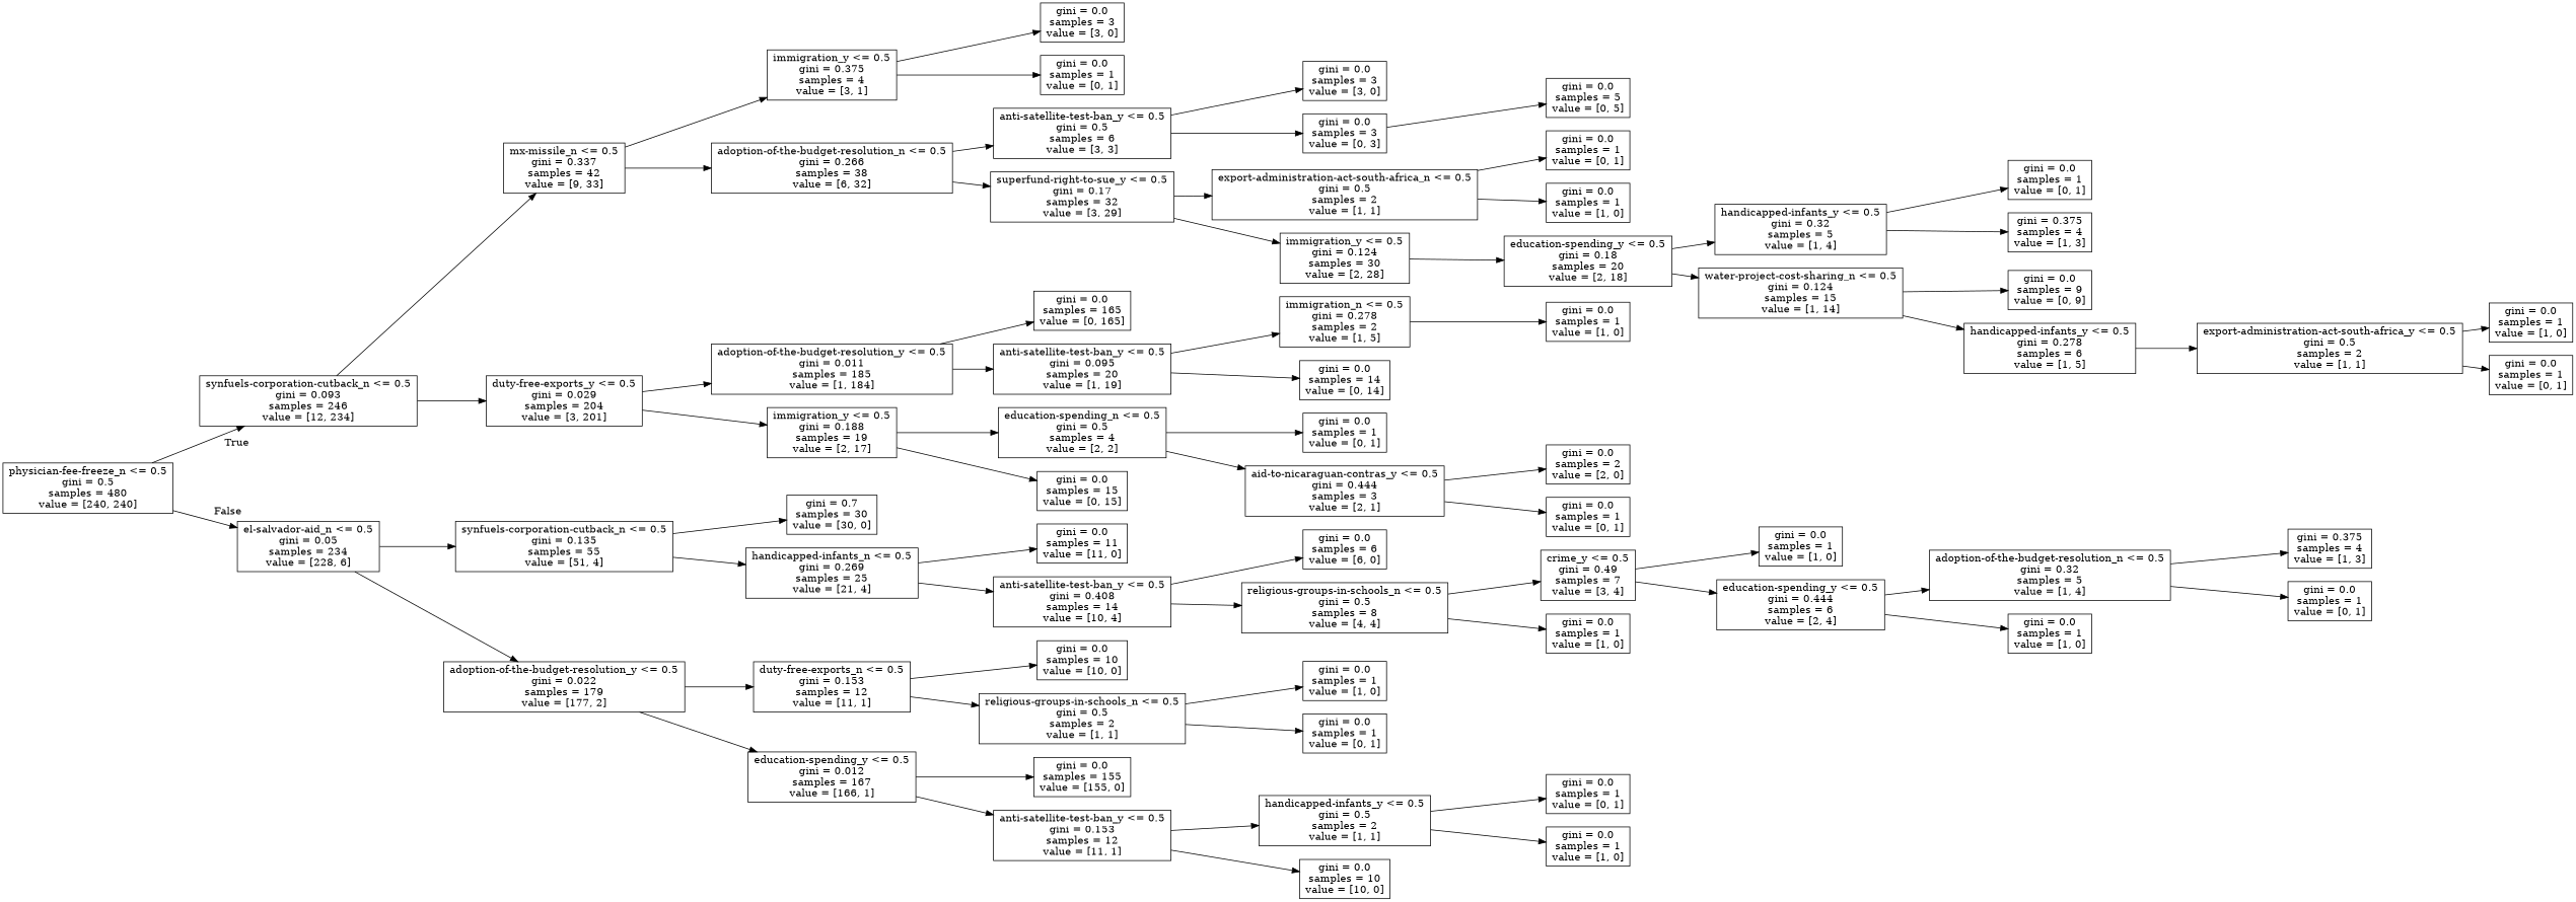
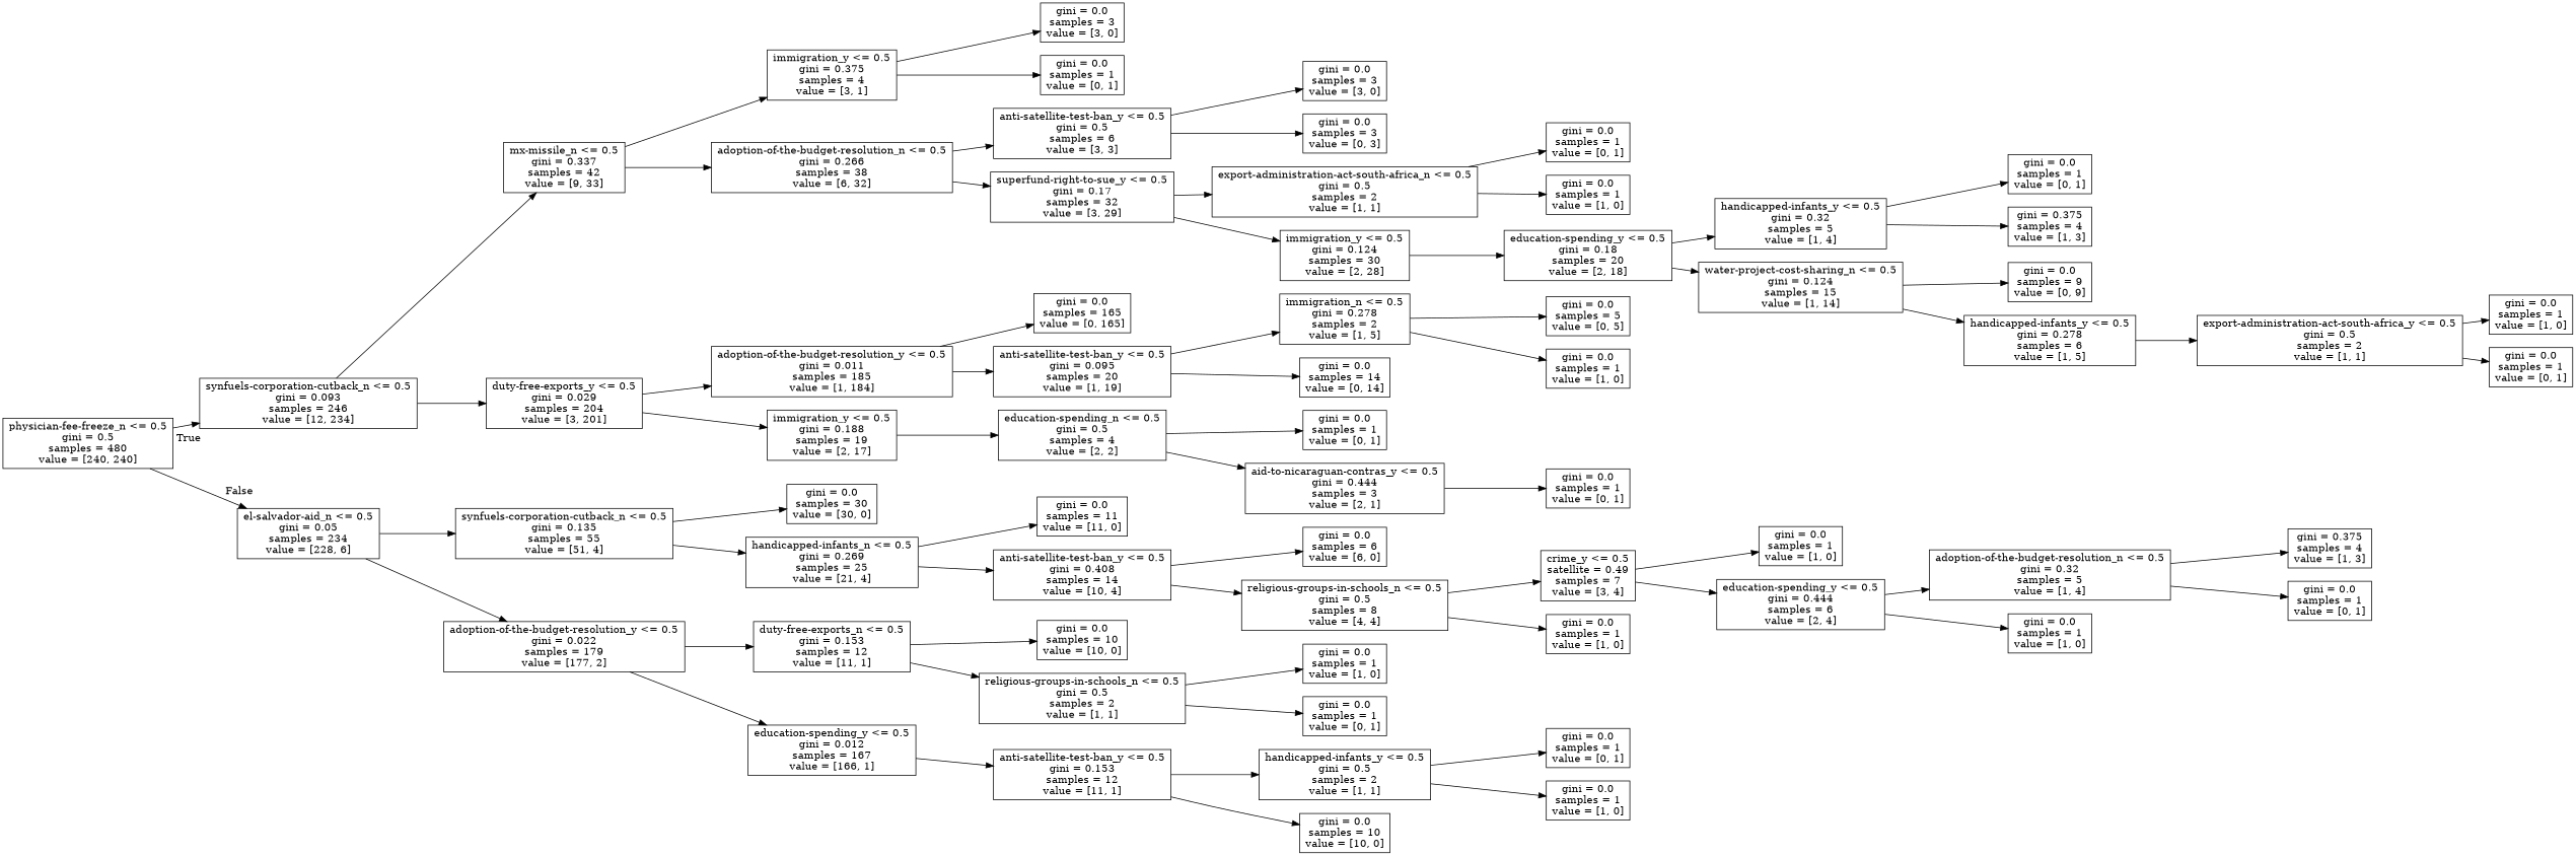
  digraph {
    rankdir=LR
    node [shape=box]
    n1 [label="physician-fee-freeze_n <= 0.5\ngini = 0.5\nsamples = 480\nvalue = [240, 240]"]
    n2 [label="synfuels-corporation-cutback_n <= 0.5\ngini = 0.093\nsamples = 246\nvalue = [12, 234]"]
    n3 [label="el-salvador-aid_n <= 0.5\ngini = 0.05\nsamples = 234\nvalue = [228, 6]"]
    n4 [label="mx-missile_n <= 0.5\ngini = 0.337\nsamples = 42\nvalue = [9, 33]"]
    n5 [label="duty-free-exports_y <= 0.5\ngini = 0.029\nsamples = 204\nvalue = [3, 201]"]
    n6 [label="synfuels-corporation-cutback_n <= 0.5\ngini = 0.135\nsamples = 55\nvalue = [51, 4]"]
    n7 [label="adoption-of-the-budget-resolution_y <= 0.5\ngini = 0.022\nsamples = 179\nvalue = [177, 2]"]
    n8 [label="immigration_y <= 0.5\ngini = 0.375\nsamples = 4\nvalue = [3, 1]"]
    n9 [label="adoption-of-the-budget-resolution_n <= 0.5\ngini = 0.266\nsamples = 38\nvalue = [6, 32]"]
    n10 [label="adoption-of-the-budget-resolution_y <= 0.5\ngini = 0.011\nsamples = 185\nvalue = [1, 184]"]
    n11 [label="immigration_y <= 0.5\ngini = 0.188\nsamples = 19\nvalue = [2, 17]"]
    n12 [label="gini = 0.0\nsamples = 3\nvalue = [3, 0]"]
    n13 [label="gini = 0.0\nsamples = 1\nvalue = [0, 1]"]
    n14 [label="anti-satellite-test-ban_y <= 0.5\ngini = 0.5\nsamples = 6\nvalue = [3, 3]"]
    n15 [label="superfund-right-to-sue_y <= 0.5\ngini = 0.17\nsamples = 32\nvalue = [3, 29]"]
    n16 [label="gini = 0.0\nsamples = 3\nvalue = [3, 0]"]
    n17 [label="gini = 0.0\nsamples = 3\nvalue = [0, 3]"]
    n18 [label="export-administration-act-south-africa_n <= 0.5\ngini = 0.5\nsamples = 2\nvalue = [1, 1]"]
    n19 [label="immigration_y <= 0.5\ngini = 0.124\nsamples = 30\nvalue = [2, 28]"]
    n20 [label="gini = 0.0\nsamples = 1\nvalue = [0, 1]"]
    n21 [label="gini = 0.0\nsamples = 1\nvalue = [1, 0]"]
    n22 [label="education-spending_y <= 0.5\ngini = 0.18\nsamples = 20\nvalue = [2, 18]"]
    n23 [label="handicapped-infants_y <= 0.5\ngini = 0.32\nsamples = 5\nvalue = [1, 4]"]
    n24 [label="water-project-cost-sharing_n <= 0.5\ngini = 0.124\nsamples = 15\nvalue = [1, 14]"]
    n25 [label="gini = 0.0\nsamples = 1\nvalue = [0, 1]"]
    n26 [label="gini = 0.375\nsamples = 4\nvalue = [1, 3]"]
    n27 [label="gini = 0.0\nsamples = 9\nvalue = [0, 9]"]
    n28 [label="handicapped-infants_y <= 0.5\ngini = 0.278\nsamples = 6\nvalue = [1, 5]"]
    n29 [label="export-administration-act-south-africa_y <= 0.5\ngini = 0.5\nsamples = 2\nvalue = [1, 1]"]
    n30 [label="gini = 0.0\nsamples = 1\nvalue = [1, 0]"]
    n31 [label="gini = 0.0\nsamples = 1\nvalue = [0, 1]"]
    n32 [label="gini = 0.0\nsamples = 165\nvalue = [0, 165]"]
    n33 [label="anti-satellite-test-ban_y <= 0.5\ngini = 0.095\nsamples = 20\nvalue = [1, 19]"]
    n34 [label="education-spending_n <= 0.5\ngini = 0.5\nsamples = 4\nvalue = [2, 2]"]
-   n35 [label="gini = 0.0\nsamples = 15\nvalue = [0, 15]"]
    n36 [label="immigration_n <= 0.5\ngini = 0.278\nsamples = 2\nvalue = [1, 5]"]
    n37 [label="gini = 0.0\nsamples = 14\nvalue = [0, 14]"]
    n38 [label="gini = 0.0\nsamples = 5\nvalue = [0, 5]"]
    n39 [label="gini = 0.0\nsamples = 1\nvalue = [1, 0]"]
    n40 [label="gini = 0.0\nsamples = 1\nvalue = [0, 1]"]
    n41 [label="aid-to-nicaraguan-contras_y <= 0.5\ngini = 0.444\nsamples = 3\nvalue = [2, 1]"]
-   n42 [label="gini = 0.0\nsamples = 2\nvalue = [2, 0]"]
    n43 [label="gini = 0.0\nsamples = 1\nvalue = [0, 1]"]
-   n44 [label="gini = 0.7\nsamples = 30\nvalue = [30, 0]"]
+   n44 [label="gini = 0.0\nsamples = 30\nvalue = [30, 0]"]
    n45 [label="handicapped-infants_n <= 0.5\ngini = 0.269\nsamples = 25\nvalue = [21, 4]"]
    n46 [label="duty-free-exports_n <= 0.5\ngini = 0.153\nsamples = 12\nvalue = [11, 1]"]
    n47 [label="education-spending_y <= 0.5\ngini = 0.012\nsamples = 167\nvalue = [166, 1]"]
    n48 [label="gini = 0.0\nsamples = 11\nvalue = [11, 0]"]
    n49 [label="anti-satellite-test-ban_y <= 0.5\ngini = 0.408\nsamples = 14\nvalue = [10, 4]"]
    n50 [label="gini = 0.0\nsamples = 6\nvalue = [6, 0]"]
    n51 [label="religious-groups-in-schools_n <= 0.5\ngini = 0.5\nsamples = 8\nvalue = [4, 4]"]
-   n52 [label="crime_y <= 0.5\ngini = 0.49\nsamples = 7\nvalue = [3, 4]"]
+   n52 [label="crime_y <= 0.5\nsatellite = 0.49\nsamples = 7\nvalue = [3, 4]"]
    n53 [label="gini = 0.0\nsamples = 1\nvalue = [1, 0]"]
    n54 [label="gini = 0.0\nsamples = 1\nvalue = [1, 0]"]
    n55 [label="education-spending_y <= 0.5\ngini = 0.444\nsamples = 6\nvalue = [2, 4]"]
    n56 [label="adoption-of-the-budget-resolution_n <= 0.5\ngini = 0.32\nsamples = 5\nvalue = [1, 4]"]
    n57 [label="gini = 0.0\nsamples = 1\nvalue = [1, 0]"]
    n58 [label="gini = 0.375\nsamples = 4\nvalue = [1, 3]"]
    n59 [label="gini = 0.0\nsamples = 1\nvalue = [0, 1]"]
    n60 [label="gini = 0.0\nsamples = 10\nvalue = [10, 0]"]
    n61 [label="religious-groups-in-schools_n <= 0.5\ngini = 0.5\nsamples = 2\nvalue = [1, 1]"]
-   n62 [label="gini = 0.0\nsamples = 155\nvalue = [155, 0]"]
    n63 [label="anti-satellite-test-ban_y <= 0.5\ngini = 0.153\nsamples = 12\nvalue = [11, 1]"]
    n64 [label="gini = 0.0\nsamples = 1\nvalue = [1, 0]"]
    n65 [label="gini = 0.0\nsamples = 1\nvalue = [0, 1]"]
    n66 [label="handicapped-infants_y <= 0.5\ngini = 0.5\nsamples = 2\nvalue = [1, 1]"]
    n67 [label="gini = 0.0\nsamples = 10\nvalue = [10, 0]"]
    n68 [label="gini = 0.0\nsamples = 1\nvalue = [0, 1]"]
    n69 [label="gini = 0.0\nsamples = 1\nvalue = [1, 0]"]
    n1 -> n2 [headlabel=True labelangle=45 labeldistance=2.5]
    n1 -> n3 [headlabel=False labelangle=-45 labeldistance=2.5]
    n2 -> n4
    n2 -> n5
    n3 -> n6
    n3 -> n7
    n4 -> n8
    n4 -> n9
    n5 -> n10
    n5 -> n11
    n6 -> n44
    n6 -> n45
    n7 -> n46
    n7 -> n47
    n8 -> n12
    n8 -> n13
    n9 -> n14
    n9 -> n15
    n10 -> n32
    n10 -> n33
    n11 -> n34
-   n11 -> n35
    n14 -> n16
    n14 -> n17
    n15 -> n18
    n15 -> n19
    n18 -> n20
    n18 -> n21
    n19 -> n22
    n22 -> n23
    n22 -> n24
    n23 -> n25
    n23 -> n26
    n24 -> n27
    n24 -> n28
    n28 -> n29
    n29 -> n30
    n29 -> n31
    n33 -> n36
    n33 -> n37
    n34 -> n40
    n34 -> n41
-   n17 -> n38
+   n36 -> n38
    n36 -> n39
-   n41 -> n42
    n41 -> n43
    n45 -> n48
    n45 -> n49
    n46 -> n60
    n46 -> n61
-   n47 -> n62
    n47 -> n63
    n49 -> n50
    n49 -> n51
    n51 -> n52
    n51 -> n53
    n52 -> n54
    n52 -> n55
    n55 -> n56
    n55 -> n57
    n56 -> n58
    n56 -> n59
    n61 -> n64
    n61 -> n65
    n63 -> n66
    n63 -> n67
    n66 -> n68
    n66 -> n69
  }
